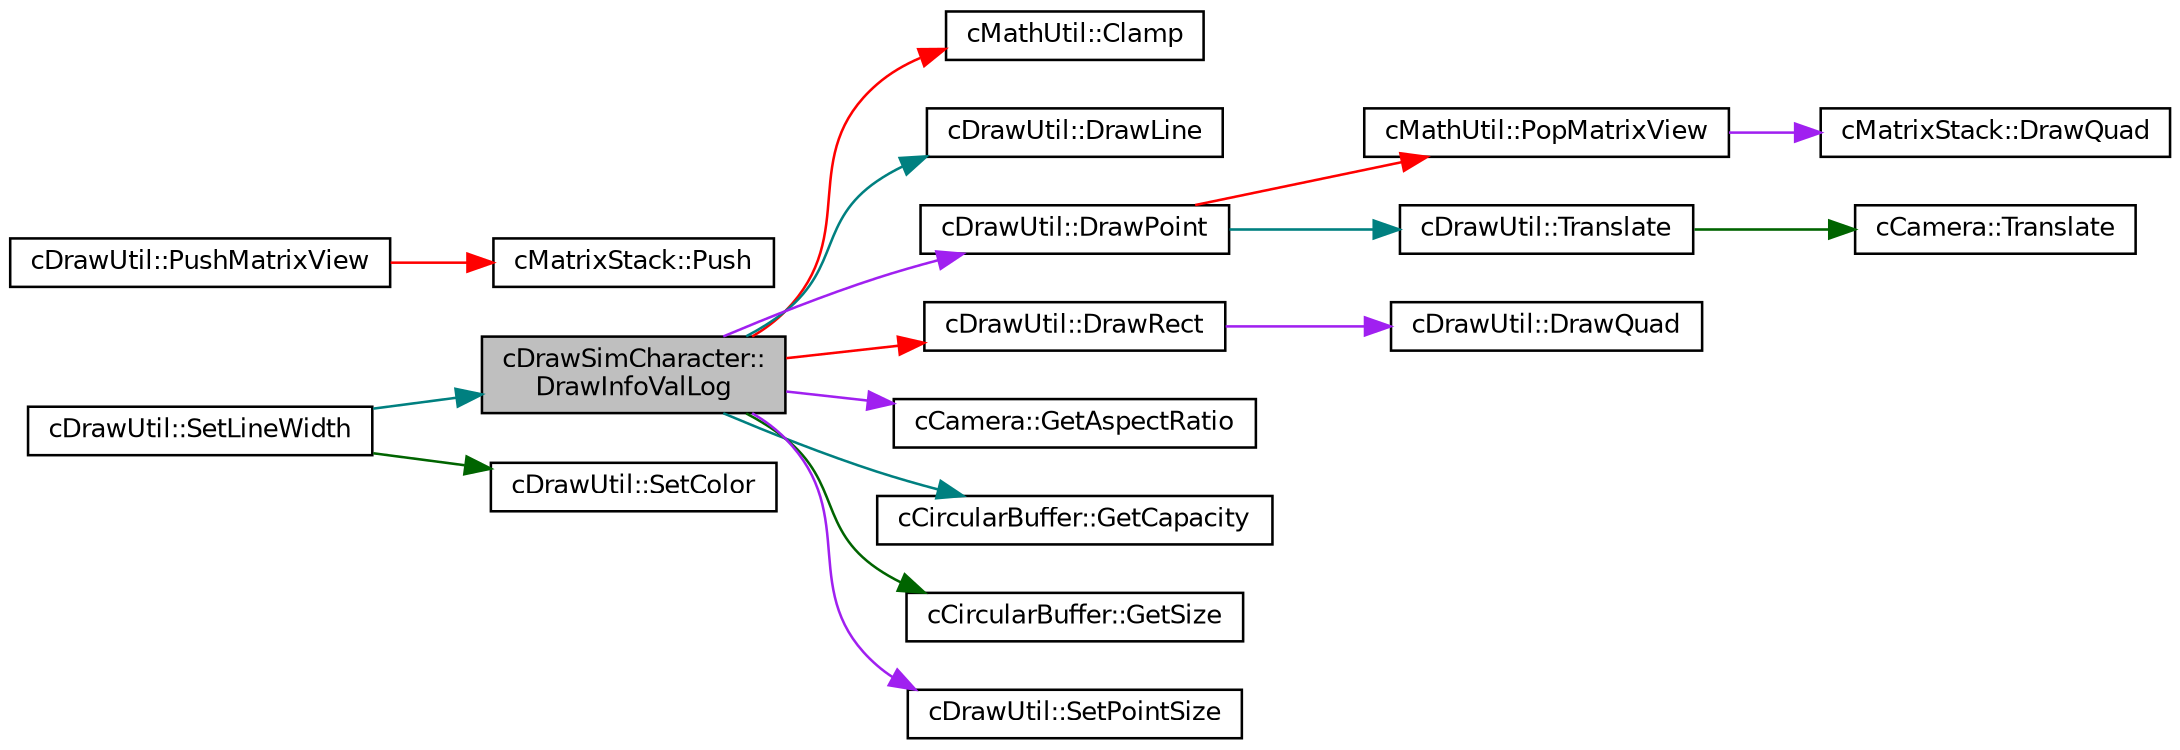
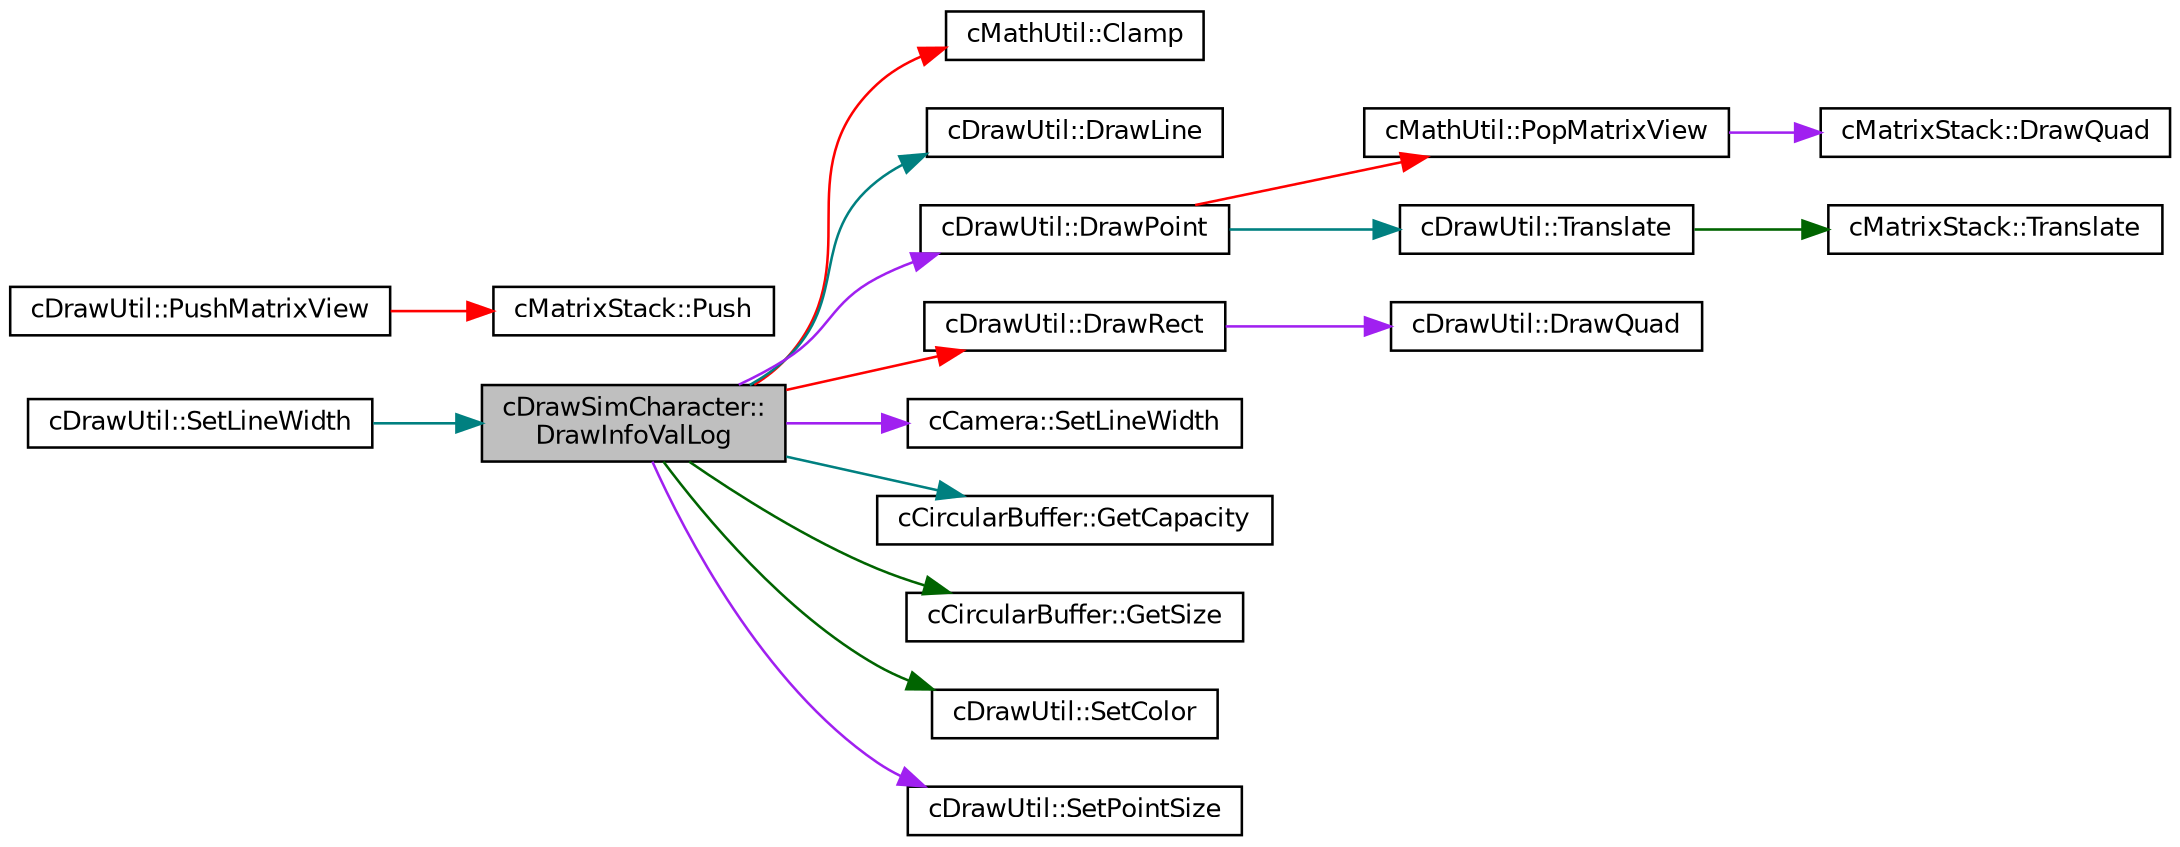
  digraph {
    rankdir=LR
    node [color=black fillcolor=white fontname=Helvetica fontsize=10 shape=record style=filled]
    edge [color=purple fontname=Helvetica fontsize=10 labelfontname=Helvetica labelfontsize=10 style=solid]
    n1 [fillcolor=grey75 fontcolor=black height=0.2 label="cDrawSimCharacter::\lDrawInfoValLog" width=0.4]
    n2 [height=0.2 label="cMathUtil::Clamp" width=0.4]
    n3 [height=0.2 label="cDrawUtil::DrawLine" width=0.4]
    n4 [height=0.2 label="cDrawUtil::DrawPoint" width=0.4]
    n5 [height=0.2 label="cDrawUtil::DrawRect" width=0.4]
-   n6 [height=0.2 label="cCamera::GetAspectRatio" width=0.4]
+   n6 [height=0.2 label="cCamera::SetLineWidth" width=0.4]
    n7 [height=0.2 label="cCircularBuffer::GetCapacity" width=0.4]
    n8 [height=0.2 label="cCircularBuffer::GetSize" width=0.4]
    n9 [height=0.2 label="cDrawUtil::SetColor" width=0.4]
    n10 [height=0.2 label="cDrawUtil::SetPointSize" width=0.4]
    n11 [height=0.2 label="cMathUtil::PopMatrixView" width=0.4]
    n12 [height=0.2 label="cDrawUtil::Translate" width=0.4]
    n13 [height=0.2 label="cDrawUtil::DrawQuad" width=0.4]
    n14 [height=0.2 label="cDrawUtil::SetLineWidth" width=0.4]
    n15 [height=0.2 label="cMatrixStack::DrawQuad" width=0.4]
    n16 [height=0.2 label="cDrawUtil::PushMatrixView" width=0.4]
    n17 [height=0.2 label="cMatrixStack::Push" width=0.4]
-   n18 [height=0.2 label="cCamera::Translate" width=0.4]
+   n18 [height=0.2 label="cMatrixStack::Translate" width=0.4]
    n1 -> n2 [color=red]
    n1 -> n3 [color=teal]
    n1 -> n4
    n1 -> n5 [color=red]
    n1 -> n6
    n1 -> n7 [color=teal]
    n1 -> n8 [color=darkgreen]
-   n14 -> n9 [color=darkgreen]
+   n1 -> n9 [color=darkgreen]
    n1 -> n10
    n4 -> n11 [color=red]
    n4 -> n12 [color=teal]
    n5 -> n13
    n11 -> n15
    n12 -> n18 [color=darkgreen]
    n14 -> n1 [color=teal]
    n16 -> n17 [color=red]
  }
